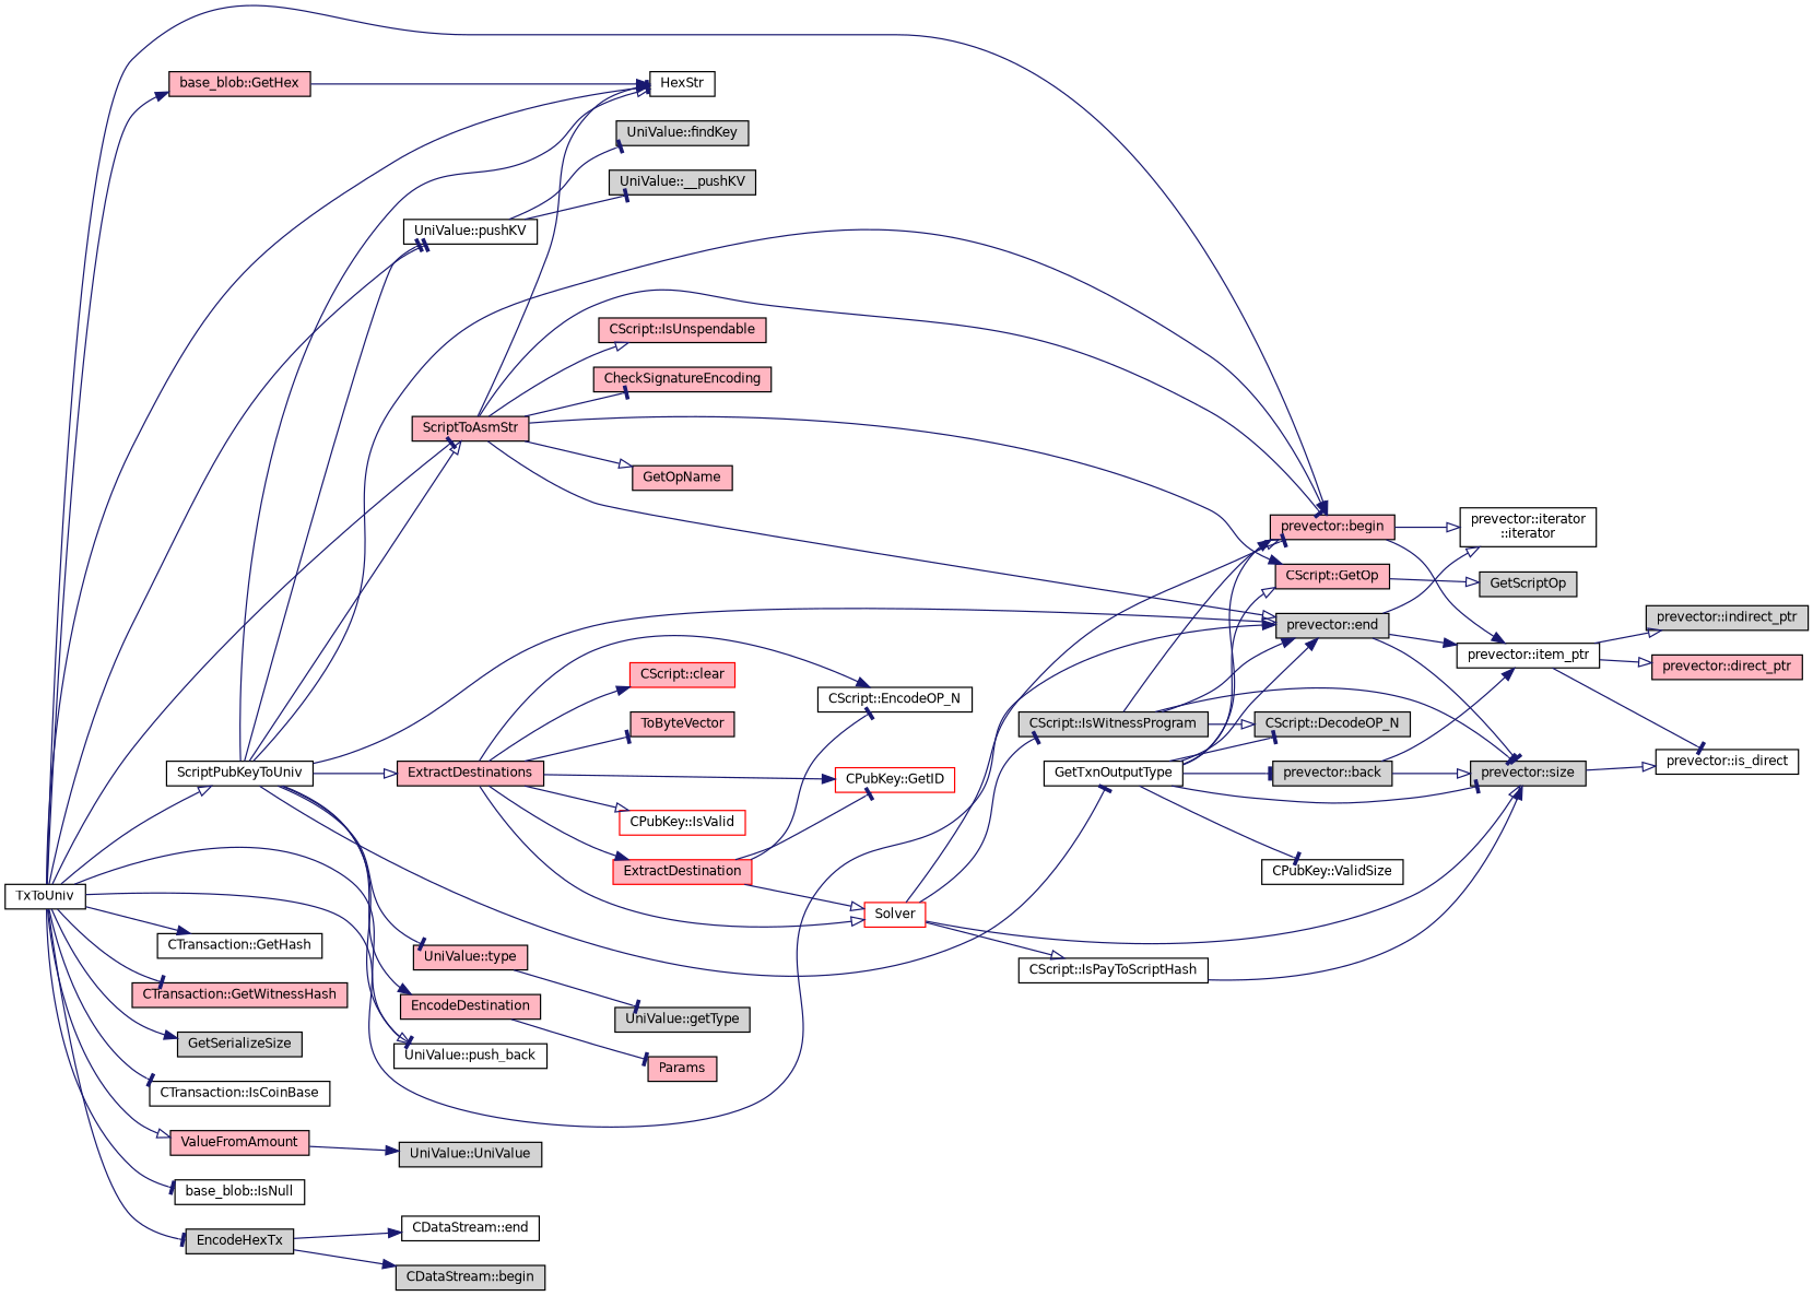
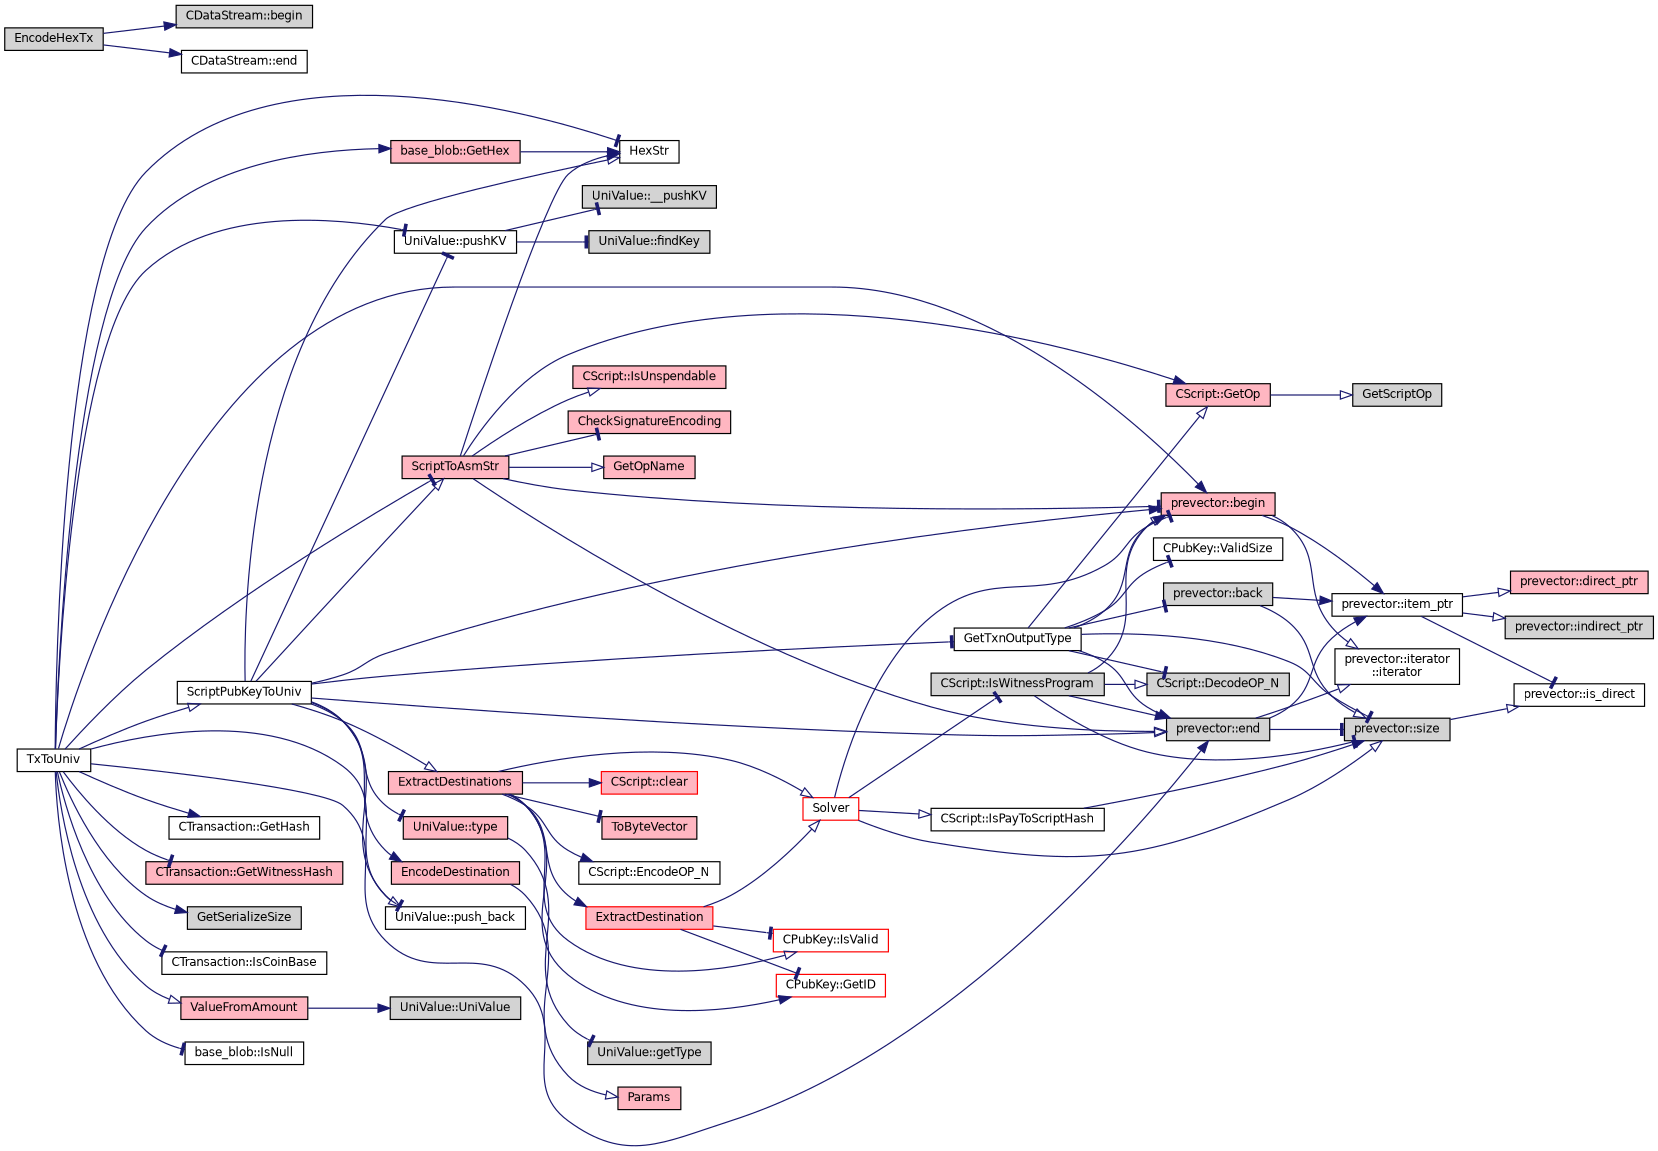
  digraph {
    rankdir=LR
    node [color=black fillcolor=white fontname=Helvetica fontsize=10 shape=record style=filled]
    edge [arrowhead=tee color=midnightblue fontname=Helvetica fontsize=10 labelfontname=Helvetica labelfontsize=10 style=solid]
    n1 [fontcolor=black height=0.2 label=TxToUniv width=0.4]
    n2 [height=0.2 label="UniValue::pushKV" width=0.4]
    n3 [height=0.2 label="CTransaction::GetHash" width=0.4]
    n4 [fillcolor=lightpink height=0.2 label="base_blob::GetHex" width=0.4]
    n5 [height=0.2 label=HexStr width=0.4]
    n6 [fillcolor=lightpink height=0.2 label="CTransaction::GetWitnessHash" width=0.4]
    n7 [fillcolor=lightgrey height=0.2 label=GetSerializeSize width=0.4]
    n8 [height=0.2 label="CTransaction::IsCoinBase" width=0.4]
    n9 [fillcolor=lightpink height=0.2 label="prevector::begin" width=0.4]
    n10 [fillcolor=lightgrey height=0.2 label="prevector::end" width=0.4]
    n11 [fillcolor=lightpink height=0.2 label=ScriptToAsmStr width=0.4]
    n12 [height=0.2 label="UniValue::push_back" width=0.4]
    n13 [fillcolor=lightpink height=0.2 label=ValueFromAmount width=0.4]
    n14 [height=0.2 label=ScriptPubKeyToUniv width=0.4]
    n15 [height=0.2 label="base_blob::IsNull" width=0.4]
    n16 [fillcolor=lightgrey height=0.2 label=EncodeHexTx width=0.4]
    n17 [fillcolor=lightgrey height=0.2 label="UniValue::findKey" width=0.4]
    n18 [fillcolor=lightgrey height=0.2 label="UniValue::__pushKV" width=0.4]
    n19 [height=0.2 label="prevector::iterator\l::iterator" width=0.4]
    n20 [height=0.2 label="prevector::item_ptr" width=0.4]
    n21 [fillcolor=lightgrey height=0.2 label="prevector::size" width=0.4]
    n22 [fillcolor=lightpink height=0.2 label="CScript::GetOp" width=0.4]
    n23 [fillcolor=lightpink height=0.2 label="CScript::IsUnspendable" width=0.4]
    n24 [fillcolor=lightpink height=0.2 label=CheckSignatureEncoding width=0.4]
    n25 [fillcolor=lightpink height=0.2 label=GetOpName width=0.4]
    n26 [fillcolor=lightgrey height=0.2 label="UniValue::UniValue" width=0.4]
    n27 [fillcolor=lightpink height=0.2 label="UniValue::type" width=0.4]
    n28 [fillcolor=lightpink height=0.2 label=ExtractDestinations width=0.4]
    n29 [height=0.2 label=GetTxnOutputType width=0.4]
    n30 [fillcolor=lightpink height=0.2 label=EncodeDestination width=0.4]
    n31 [fillcolor=lightgrey height=0.2 label="CDataStream::begin" width=0.4]
    n32 [height=0.2 label="CDataStream::end" width=0.4]
    n33 [height=0.2 label="prevector::is_direct" width=0.4]
    n34 [fillcolor=lightpink height=0.2 label="prevector::direct_ptr" width=0.4]
    n35 [fillcolor=lightgrey height=0.2 label="prevector::indirect_ptr" width=0.4]
    n36 [fillcolor=lightgrey height=0.2 label=GetScriptOp width=0.4]
    n37 [fillcolor=lightgrey height=0.2 label="UniValue::getType" width=0.4]
    n38 [color=red height=0.2 label=Solver width=0.4]
    n39 [color=red height=0.2 label="CPubKey::IsValid" width=0.4]
    n40 [color=red height=0.2 label="CPubKey::GetID" width=0.4]
    n41 [color=red fillcolor=lightpink height=0.2 label=ExtractDestination width=0.4]
    n42 [color=red fillcolor=lightpink height=0.2 label="CScript::clear" width=0.4]
    n43 [fillcolor=lightpink height=0.2 label=ToByteVector width=0.4]
    n44 [height=0.2 label="CScript::EncodeOP_N" width=0.4]
    n45 [fillcolor=lightgrey height=0.2 label="CScript::DecodeOP_N" width=0.4]
    n46 [height=0.2 label="CPubKey::ValidSize" width=0.4]
    n47 [fillcolor=lightgrey height=0.2 label="prevector::back" width=0.4]
    n48 [fillcolor=lightpink height=0.2 label=Params width=0.4]
    n49 [height=0.2 label="CScript::IsPayToScriptHash" width=0.4]
    n50 [fillcolor=lightgrey height=0.2 label="CScript::IsWitnessProgram" width=0.4]
    n1 -> n2
    n1 -> n3 [arrowhead=normal]
    n1 -> n4 [arrowhead=normal]
    n1 -> n5
    n1 -> n6
    n1 -> n7 [arrowhead=normal]
    n1 -> n8
    n1 -> n9 [arrowhead=normal]
    n1 -> n10 [arrowhead=normal]
    n1 -> n11
    n1 -> n12
    n1 -> n13 [arrowhead=onormal]
    n1 -> n14 [arrowhead=onormal]
    n1 -> n15
-   n1 -> n16
    n2 -> n17
    n2 -> n18
    n4 -> n5 [arrowhead=normal]
    n9 -> n19 [arrowhead=onormal]
    n9 -> n20 [arrowhead=normal]
    n10 -> n19 [arrowhead=onormal]
    n10 -> n20 [arrowhead=normal]
    n10 -> n21
    n11 -> n5 [arrowhead=normal]
    n11 -> n9
    n11 -> n10 [arrowhead=onormal]
    n11 -> n22 [arrowhead=normal]
    n11 -> n23 [arrowhead=onormal]
    n11 -> n24
    n11 -> n25 [arrowhead=onormal]
    n13 -> n26 [arrowhead=normal]
    n14 -> n2
    n14 -> n5 [arrowhead=onormal]
    n14 -> n9 [arrowhead=normal]
    n14 -> n10 [arrowhead=onormal]
    n14 -> n11 [arrowhead=onormal]
    n14 -> n12 [arrowhead=onormal]
    n14 -> n27
    n14 -> n28 [arrowhead=onormal]
    n14 -> n29
    n14 -> n30 [arrowhead=normal]
    n16 -> n31 [arrowhead=normal]
    n16 -> n32 [arrowhead=normal]
    n20 -> n33
    n20 -> n34 [arrowhead=onormal]
    n20 -> n35 [arrowhead=onormal]
    n21 -> n33 [arrowhead=onormal]
    n22 -> n36 [arrowhead=onormal]
    n27 -> n37
    n28 -> n38 [arrowhead=onormal]
    n28 -> n39 [arrowhead=onormal]
    n28 -> n40 [arrowhead=normal]
    n28 -> n41 [arrowhead=normal]
    n28 -> n42 [arrowhead=normal]
    n28 -> n43
    n28 -> n44 [arrowhead=normal]
    n29 -> n9 [arrowhead=normal]
    n29 -> n10 [arrowhead=normal]
    n29 -> n21
    n29 -> n22 [arrowhead=onormal]
    n29 -> n45
    n29 -> n46
    n29 -> n47
-   n30 -> n48
+   n30 -> n48 [arrowhead=onormal]
    n38 -> n9
    n38 -> n21 [arrowhead=onormal]
    n38 -> n49 [arrowhead=onormal]
    n38 -> n50
    n41 -> n38 [arrowhead=onormal]
-   n41 -> n44
+   n41 -> n39
    n41 -> n40
    n47 -> n20 [arrowhead=normal]
    n47 -> n21 [arrowhead=onormal]
    n49 -> n21 [arrowhead=normal]
    n50 -> n9 [arrowhead=onormal]
    n50 -> n10 [arrowhead=normal]
    n50 -> n21
    n50 -> n45 [arrowhead=onormal]
  }
